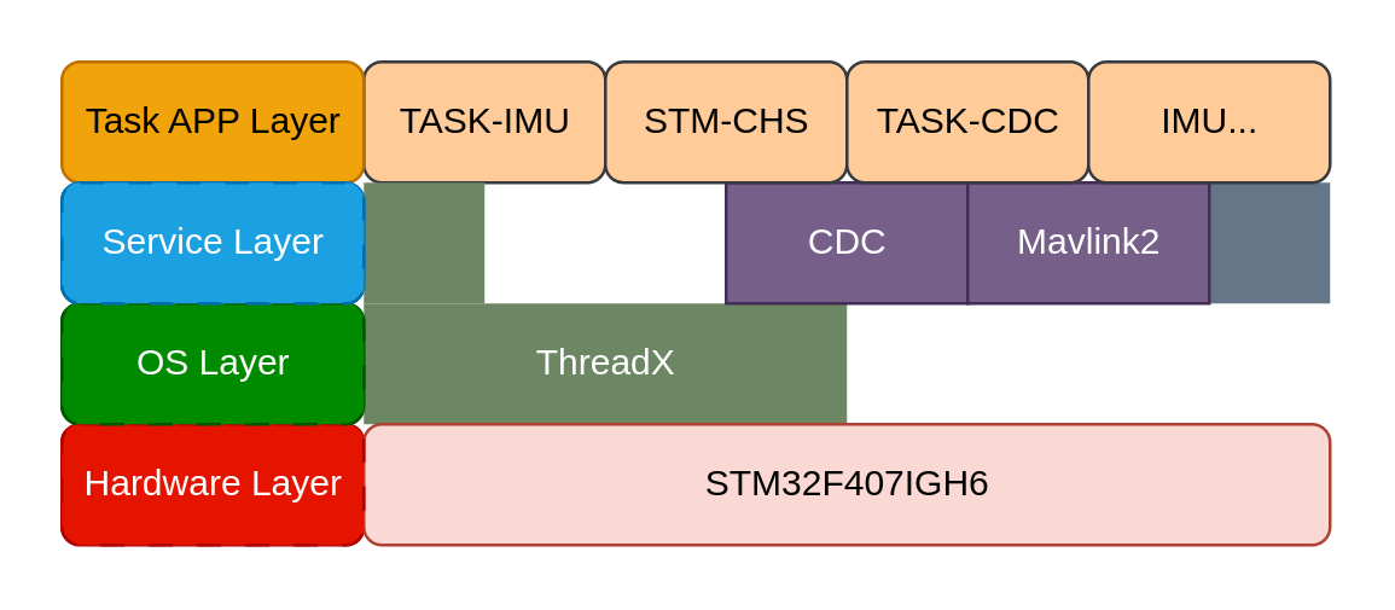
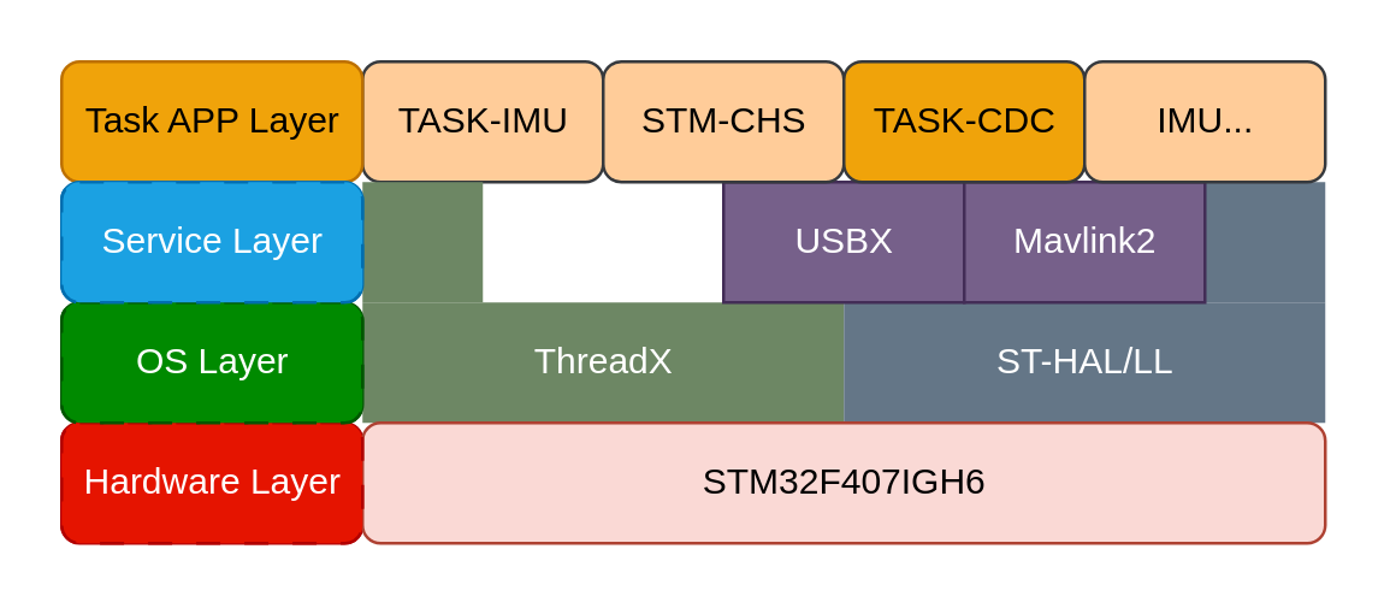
  <mxCell id="0" />
  <mxCell id="1" parent="0" />
  <mxCell id="2" value="TASK-IMU" style="rounded=1;fillColor=#ffcc99;strokeColor=#36393d;html=1;" parent="1" vertex="1"><mxGeometry x="120" y="20" width="80" height="40" as="geometry" /></mxCell>
  <mxCell id="3" value="ThreadX" style="rounded=0;fillColor=#6d8764;strokeColor=none;fontColor=#ffffff;html=1;" parent="1" vertex="1"><mxGeometry x="120" y="100" width="160" height="40" as="geometry" /></mxCell>
  <mxCell id="4" value="" style="rounded=0;fillColor=#6d8764;strokeColor=none;fontColor=#ffffff;html=1;" parent="1" vertex="1"><mxGeometry x="120" y="60" width="40" height="40" as="geometry" /></mxCell>
+ <mxCell id="5" value="ST-HAL/LL" style="rounded=0;fillColor=#647687;strokeColor=none;fontColor=#ffffff;html=1;" parent="1" vertex="1"><mxGeometry x="280" y="100" width="160" height="40" as="geometry" /></mxCell>
  <mxCell id="6" value="" style="rounded=0;fillColor=#647687;strokeColor=none;fontColor=#ffffff;html=1;" parent="1" vertex="1"><mxGeometry x="400" y="60" width="40" height="40" as="geometry" /></mxCell>
- <mxCell id="7" value="CDC" style="rounded=0;fillColor=#76608a;strokeColor=#432D57;fontColor=#ffffff;html=1;" parent="1" vertex="1"><mxGeometry x="240" y="60" width="80" height="40" as="geometry" /></mxCell>
+ <mxCell id="7" value="USBX" style="rounded=0;fillColor=#76608a;strokeColor=#432D57;fontColor=#ffffff;html=1;" parent="1" vertex="1"><mxGeometry x="240" y="60" width="80" height="40" as="geometry" /></mxCell>
  <mxCell id="8" value="Mavlink2" style="rounded=0;fillColor=#76608a;strokeColor=#432D57;fontColor=#ffffff;html=1;" parent="1" vertex="1"><mxGeometry x="320" y="60" width="80" height="40" as="geometry" /></mxCell>
  <mxCell id="9" value="STM-CHS" style="rounded=1;fillColor=#ffcc99;strokeColor=#36393d;html=1;" parent="1" vertex="1"><mxGeometry x="200" y="20" width="80" height="40" as="geometry" /></mxCell>
- <mxCell id="10" value="TASK-CDC" style="rounded=1;fillColor=#ffcc99;strokeColor=#36393d;html=1;" parent="1" vertex="1"><mxGeometry x="280" y="20" width="80" height="40" as="geometry" /></mxCell>
+ <mxCell id="10" value="TASK-CDC" style="rounded=1;fillColor=#f0a30a;strokeColor=#36393d;html=1;" parent="1" vertex="1"><mxGeometry x="280" y="20" width="80" height="40" as="geometry" /></mxCell>
  <mxCell id="11" value="IMU..." style="rounded=1;fillColor=#ffcc99;strokeColor=#36393d;html=1;" parent="1" vertex="1"><mxGeometry x="360" y="20" width="80" height="40" as="geometry" /></mxCell>
  <mxCell id="12" value="Task APP Layer" style="rounded=1;fillColor=#f0a30a;strokeColor=#BD7000;fontColor=#000000;html=1;" parent="1" vertex="1"><mxGeometry x="20" y="20" width="100" height="40" as="geometry" /></mxCell>
  <mxCell id="13" value="Service Layer" style="rounded=1;fillColor=#1ba1e2;strokeColor=#006EAF;fontColor=#ffffff;html=1;" parent="1" vertex="1"><mxGeometry x="20" y="60" width="100" height="40" as="geometry" /></mxCell>
  <mxCell id="14" value="OS Layer" style="rounded=1;fillColor=#008a00;strokeColor=#005700;fontColor=#ffffff;html=1;" parent="1" vertex="1"><mxGeometry x="20" y="100" width="100" height="40" as="geometry" /></mxCell>
  <mxCell id="15" value="Hardware Layer" style="rounded=1;fillColor=#e51400;strokeColor=#B20000;fontColor=#ffffff;html=1;" parent="1" vertex="1"><mxGeometry x="20" y="140" width="100" height="40" as="geometry" /></mxCell>
  <mxCell id="16" value="STM32F407IGH6" style="fillColor=#fad9d5;strokeColor=#ae4132;html=1;rounded=1;" parent="1" vertex="1"><mxGeometry x="120" y="140" width="320" height="40" as="geometry" /></mxCell>
  <mxCell id="17" value="Hardware Layer" style="rounded=1;fillColor=#e51400;strokeColor=#B20000;fontColor=#ffffff;dashed=1;dashPattern=8 8;html=1;" parent="1" vertex="1"><mxGeometry x="20" y="140" width="100" height="40" as="geometry" /></mxCell>
  <mxCell id="18" value="OS Layer" style="rounded=1;fillColor=#008a00;strokeColor=#005700;fontColor=#ffffff;dashed=1;dashPattern=8 8;html=1;" parent="1" vertex="1"><mxGeometry x="20" y="100" width="100" height="40" as="geometry" /></mxCell>
  <mxCell id="19" value="Service Layer" style="rounded=1;fillColor=#1ba1e2;strokeColor=#006EAF;fontColor=#ffffff;dashed=1;dashPattern=8 8;html=1;" parent="1" vertex="1"><mxGeometry x="20" y="60" width="100" height="40" as="geometry" /></mxCell>
